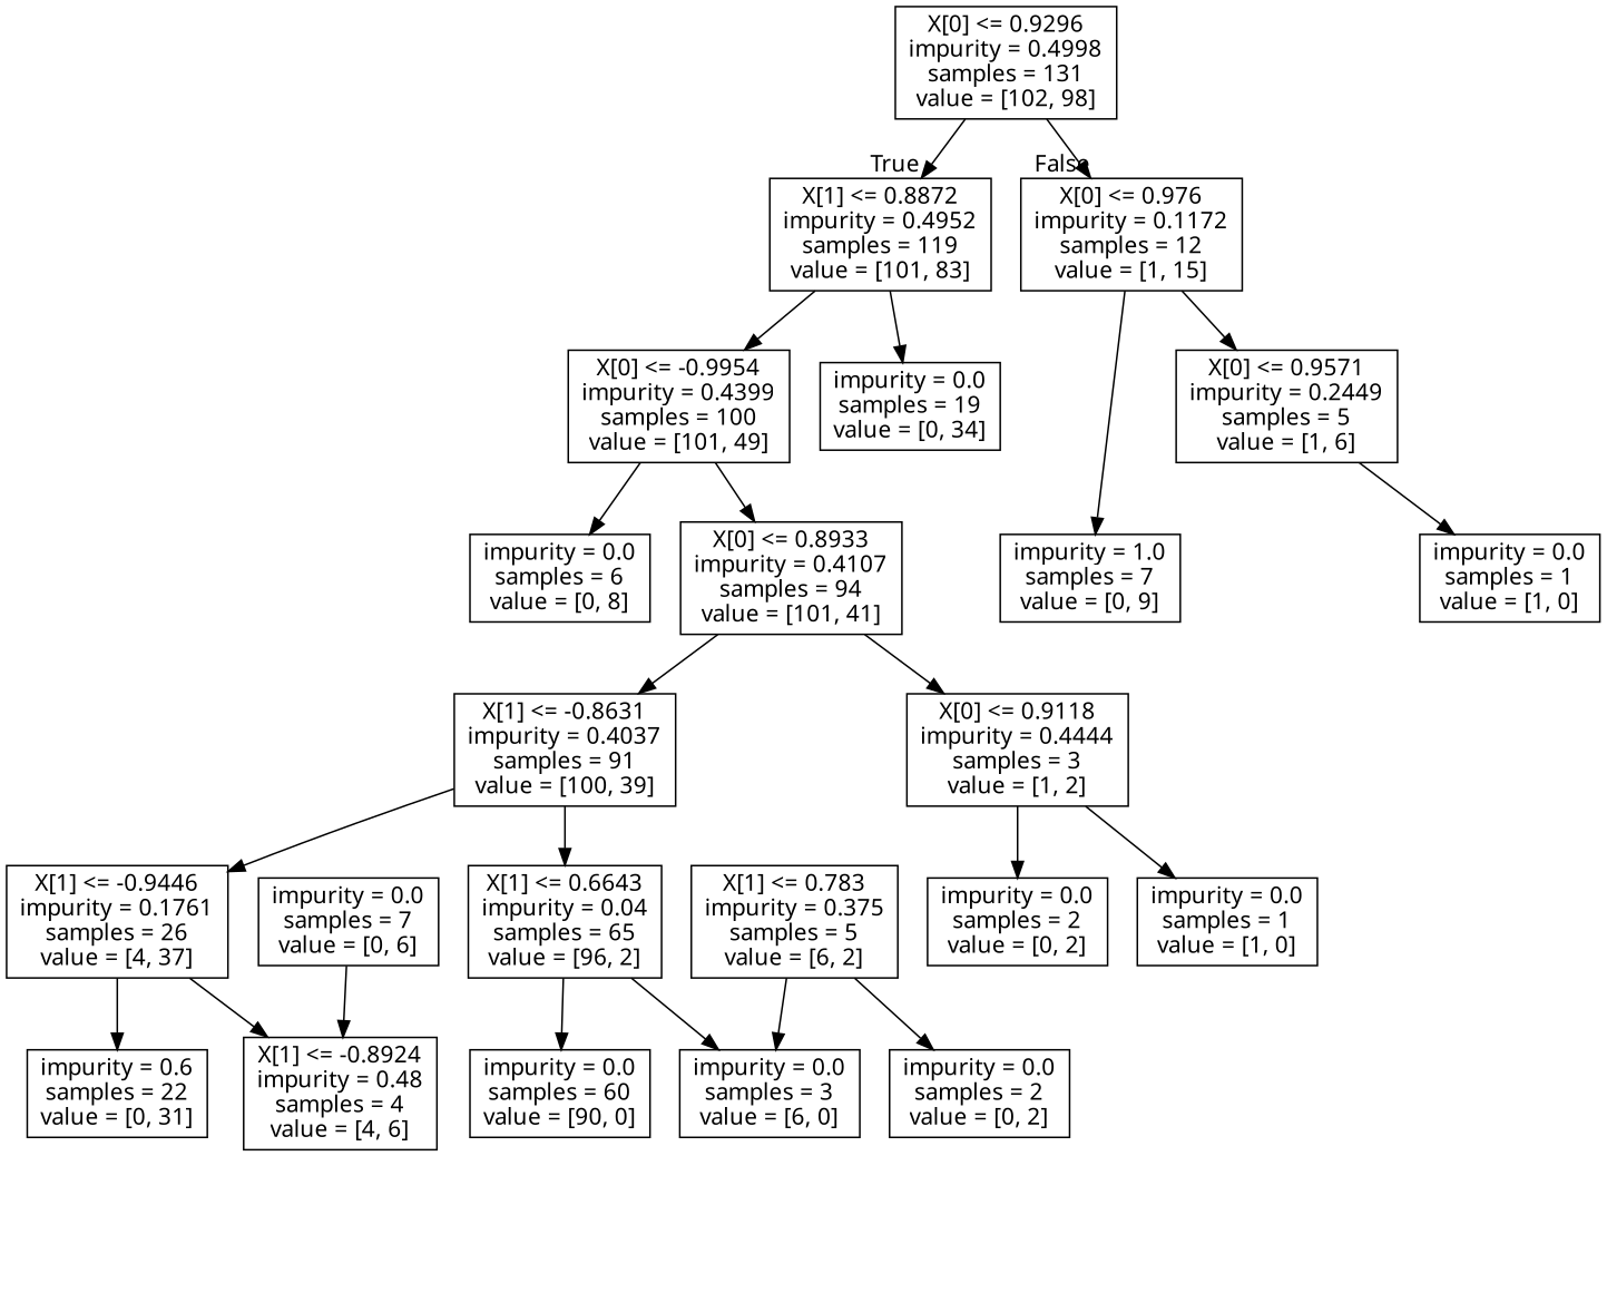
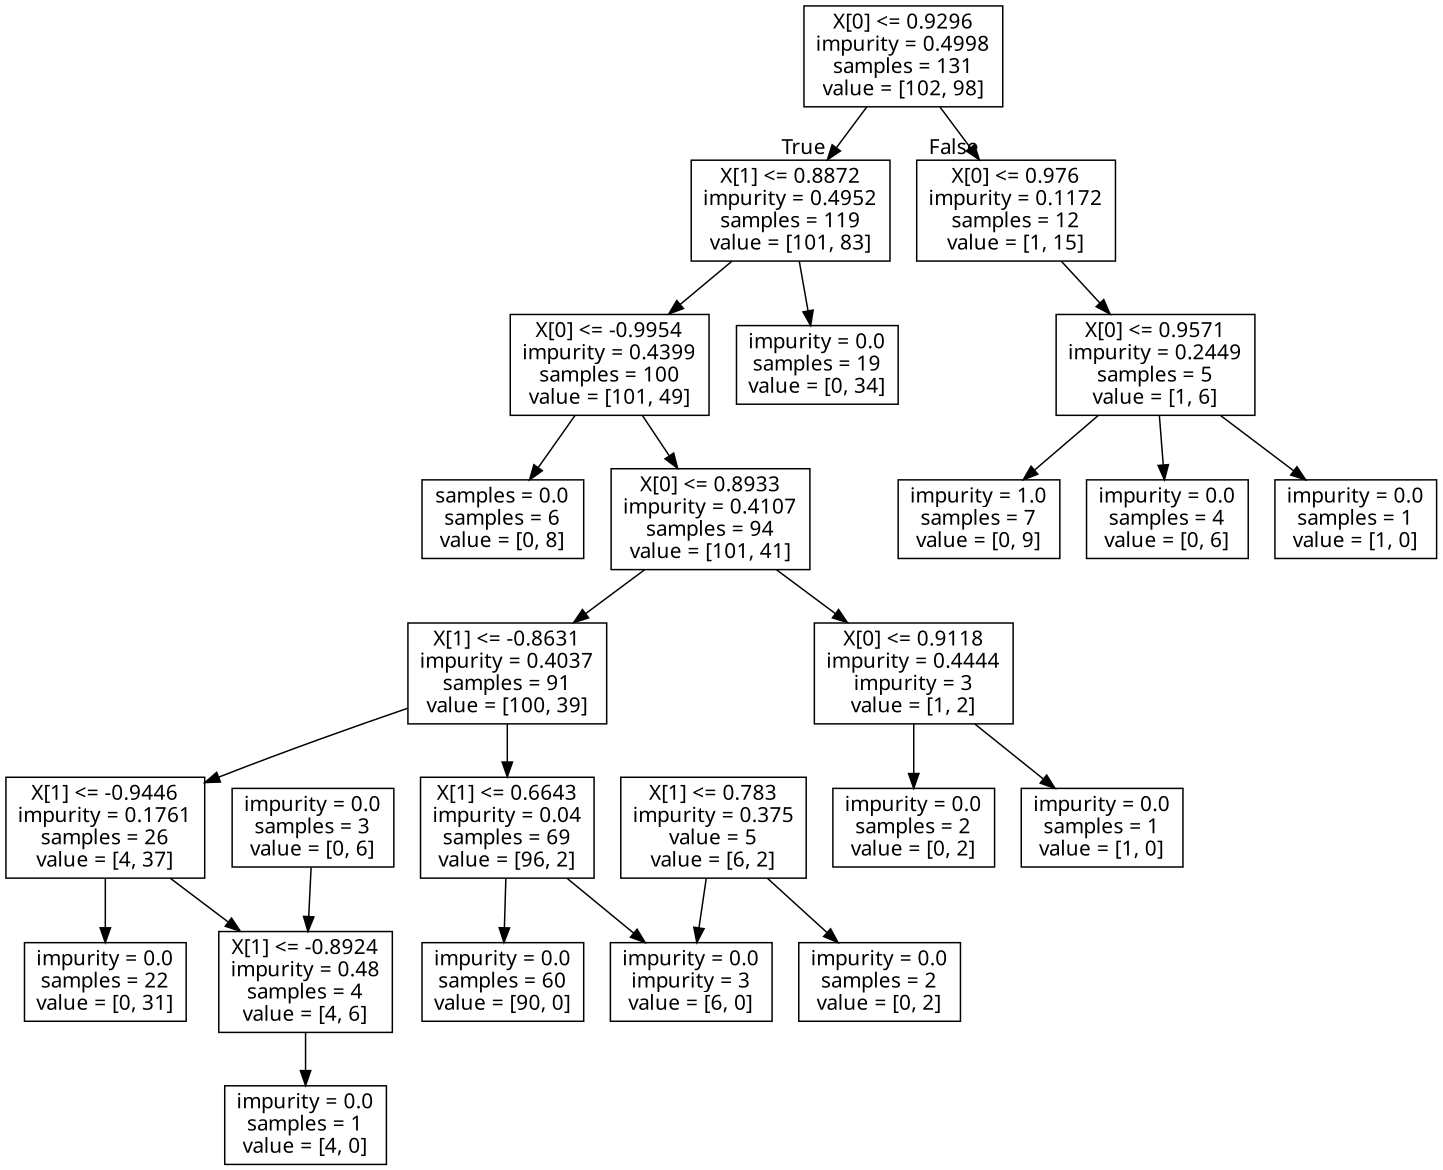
  digraph {
    fontname="Noto Sans"
    node [fontname="Noto Sans" shape=box]
    edge [fontname="Noto Sans"]
    n1 [label="X[0] <= 0.9296\nimpurity = 0.4998\nsamples = 131\nvalue = [102, 98]"]
    n2 [label="X[1] <= 0.8872\nimpurity = 0.4952\nsamples = 119\nvalue = [101, 83]"]
    n3 [label="X[0] <= 0.976\nimpurity = 0.1172\nsamples = 12\nvalue = [1, 15]"]
    n4 [label="X[0] <= -0.9954\nimpurity = 0.4399\nsamples = 100\nvalue = [101, 49]"]
    n5 [label="impurity = 0.0\nsamples = 19\nvalue = [0, 34]"]
    n6 [label="X[0] <= 0.9571\nimpurity = 0.2449\nsamples = 5\nvalue = [1, 6]"]
    n7 [label="impurity = 1.0\nsamples = 7\nvalue = [0, 9]"]
-   n8 [label="impurity = 0.0\nsamples = 6\nvalue = [0, 8]"]
+   n8 [label="samples = 0.0\nsamples = 6\nvalue = [0, 8]"]
    n9 [label="X[0] <= 0.8933\nimpurity = 0.4107\nsamples = 94\nvalue = [101, 41]"]
    n10 [label="X[1] <= -0.8631\nimpurity = 0.4037\nsamples = 91\nvalue = [100, 39]"]
-   n11 [label="X[0] <= 0.9118\nimpurity = 0.4444\nsamples = 3\nvalue = [1, 2]"]
+   n11 [label="X[0] <= 0.9118\nimpurity = 0.4444\nimpurity = 3\nvalue = [1, 2]"]
    n12 [label="X[1] <= -0.9446\nimpurity = 0.1761\nsamples = 26\nvalue = [4, 37]"]
-   n13 [label="X[1] <= 0.6643\nimpurity = 0.04\nsamples = 65\nvalue = [96, 2]"]
+   n13 [label="X[1] <= 0.6643\nimpurity = 0.04\nsamples = 69\nvalue = [96, 2]"]
    n14 [label="impurity = 0.0\nsamples = 2\nvalue = [0, 2]"]
    n15 [label="impurity = 0.0\nsamples = 1\nvalue = [1, 0]"]
-   n16 [label="impurity = 0.6\nsamples = 22\nvalue = [0, 31]"]
+   n16 [label="impurity = 0.0\nsamples = 22\nvalue = [0, 31]"]
    n17 [label="X[1] <= -0.8924\nimpurity = 0.48\nsamples = 4\nvalue = [4, 6]"]
    n18 [label="impurity = 0.0\nsamples = 60\nvalue = [90, 0]"]
-   n19 [label="impurity = 0.0\nsamples = 3\nvalue = [6, 0]"]
-   n21 [label="impurity = 0.0\nsamples = 7\nvalue = [0, 6]"]
-   n22 [label="X[1] <= 0.783\nimpurity = 0.375\nsamples = 5\nvalue = [6, 2]"]
+   n19 [label="impurity = 0.0\nimpurity = 3\nvalue = [6, 0]"]
+   n20 [label="impurity = 0.0\nsamples = 1\nvalue = [4, 0]"]
+   n21 [label="impurity = 0.0\nsamples = 3\nvalue = [0, 6]"]
+   n22 [label="X[1] <= 0.783\nimpurity = 0.375\nvalue = 5\nvalue = [6, 2]"]
    n23 [label="impurity = 0.0\nsamples = 2\nvalue = [0, 2]"]
+   n24 [label="impurity = 0.0\nsamples = 4\nvalue = [0, 6]"]
    n25 [label="impurity = 0.0\nsamples = 1\nvalue = [1, 0]"]
    n1 -> n2 [headlabel=True labelangle=45 labeldistance=2.5]
    n1 -> n3 [headlabel=False labelangle=-45 labeldistance=2.5]
    n2 -> n4
    n2 -> n5
    n3 -> n6
-   n3 -> n7
+   n6 -> n7
    n4 -> n8
    n4 -> n9
+   n6 -> n24
    n6 -> n25
    n9 -> n10
    n9 -> n11
    n10 -> n12
    n10 -> n13
    n11 -> n14
    n11 -> n15
    n12 -> n16
    n12 -> n17
    n13 -> n18
    n13 -> n19
+   n17 -> n20
    n21 -> n17
    n22 -> n19
    n22 -> n23
  }
